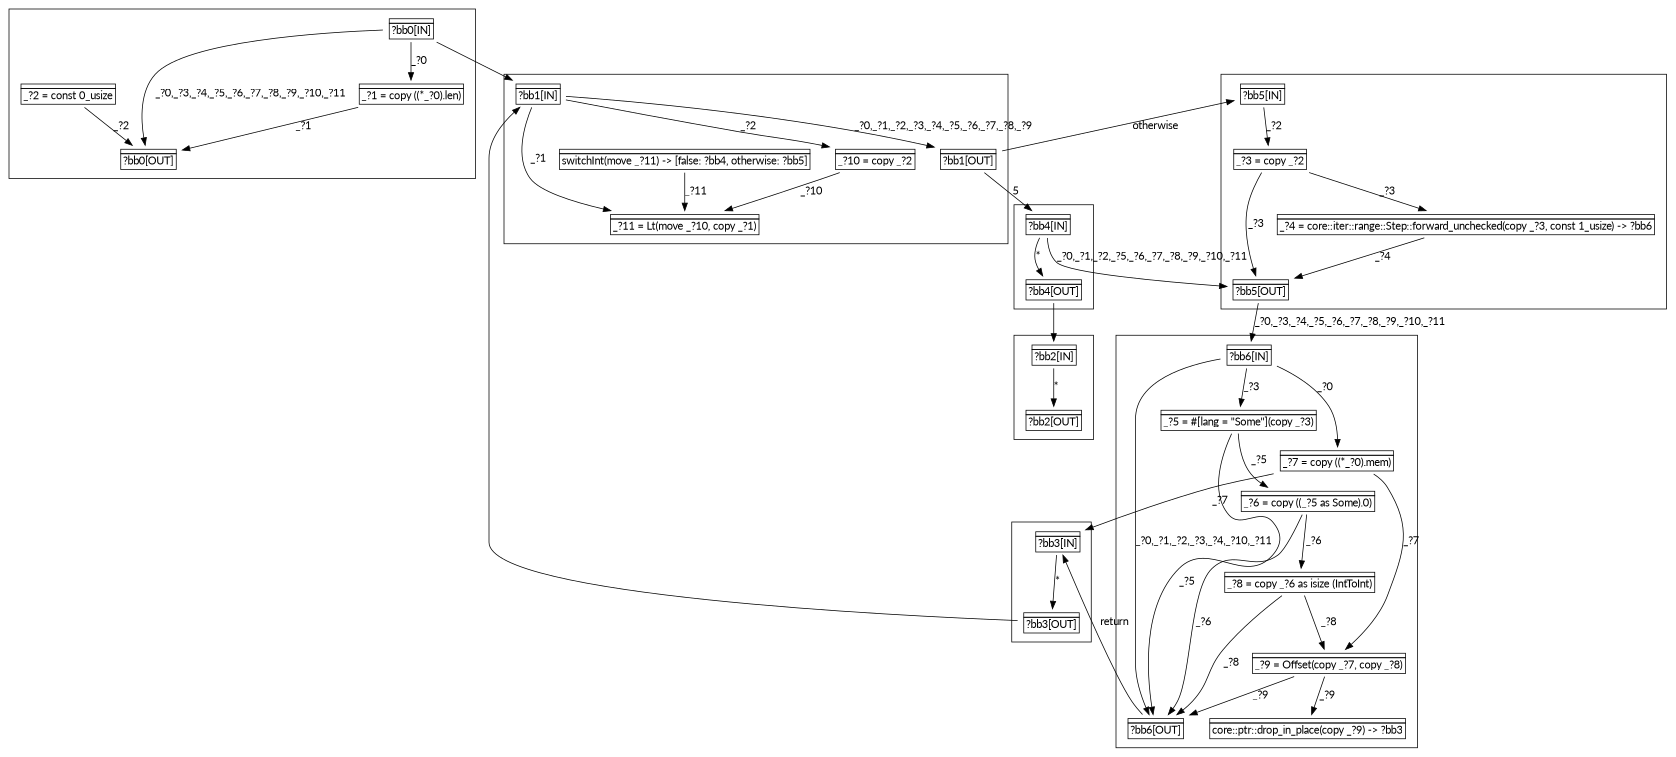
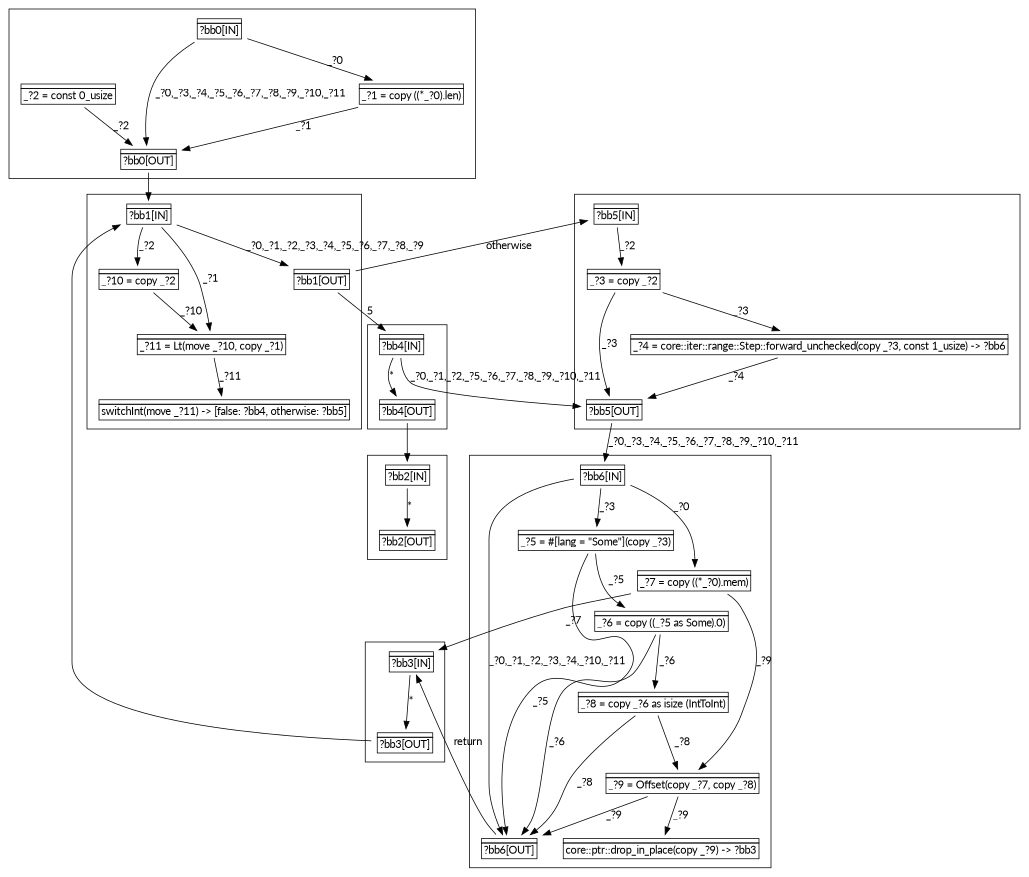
  digraph {
    compound=true
    fontname=Lato
    node [fontname=Lato shape=none]
    edge [fontname=Lato]
    n1 [label=<<table border="0" cellborder="1" cellspacing="0"><tr><td  align="center" colspan="1"></td></tr><tr><td align="left">?bb0[IN]</td></tr></table>>]
    n2 [label=<<table border="0" cellborder="1" cellspacing="0"><tr><td  align="center" colspan="1"></td></tr><tr><td align="left">?bb0[OUT]</td></tr></table>>]
    n3 [label=<<table border="0" cellborder="1" cellspacing="0"><tr><td  align="center" colspan="1"></td></tr><tr><td align="left">_?1 = copy ((*_?0).len)</td></tr></table>>]
    n4 [label=<<table border="0" cellborder="1" cellspacing="0"><tr><td  align="center" colspan="1"></td></tr><tr><td align="left">_?2 = const 0_usize</td></tr></table>>]
    n5 [label=<<table border="0" cellborder="1" cellspacing="0"><tr><td  align="center" colspan="1"></td></tr><tr><td align="left">?bb1[IN]</td></tr></table>>]
    n6 [label=<<table border="0" cellborder="1" cellspacing="0"><tr><td  align="center" colspan="1"></td></tr><tr><td align="left">?bb1[OUT]</td></tr></table>>]
    n7 [label=<<table border="0" cellborder="1" cellspacing="0"><tr><td  align="center" colspan="1"></td></tr><tr><td align="left">_?10 = copy _?2</td></tr></table>>]
    n8 [label=<<table border="0" cellborder="1" cellspacing="0"><tr><td  align="center" colspan="1"></td></tr><tr><td align="left">_?11 = Lt(move _?10, copy _?1)</td></tr></table>>]
    n9 [label=<<table border="0" cellborder="1" cellspacing="0"><tr><td  align="center" colspan="1"></td></tr><tr><td align="left">switchInt(move _?11) -&gt; [false: ?bb4, otherwise: ?bb5]</td></tr></table>>]
    n10 [label=<<table border="0" cellborder="1" cellspacing="0"><tr><td  align="center" colspan="1"></td></tr><tr><td align="left">?bb2[IN]</td></tr></table>>]
    n11 [label=<<table border="0" cellborder="1" cellspacing="0"><tr><td  align="center" colspan="1"></td></tr><tr><td align="left">?bb2[OUT]</td></tr></table>>]
    n12 [label=<<table border="0" cellborder="1" cellspacing="0"><tr><td  align="center" colspan="1"></td></tr><tr><td align="left">?bb3[IN]</td></tr></table>>]
    n13 [label=<<table border="0" cellborder="1" cellspacing="0"><tr><td  align="center" colspan="1"></td></tr><tr><td align="left">?bb3[OUT]</td></tr></table>>]
    n14 [label=<<table border="0" cellborder="1" cellspacing="0"><tr><td  align="center" colspan="1"></td></tr><tr><td align="left">?bb4[IN]</td></tr></table>>]
    n15 [label=<<table border="0" cellborder="1" cellspacing="0"><tr><td  align="center" colspan="1"></td></tr><tr><td align="left">?bb4[OUT]</td></tr></table>>]
    n16 [label=<<table border="0" cellborder="1" cellspacing="0"><tr><td  align="center" colspan="1"></td></tr><tr><td align="left">?bb5[IN]</td></tr></table>>]
    n17 [label=<<table border="0" cellborder="1" cellspacing="0"><tr><td  align="center" colspan="1"></td></tr><tr><td align="left">?bb5[OUT]</td></tr></table>>]
    n18 [label=<<table border="0" cellborder="1" cellspacing="0"><tr><td  align="center" colspan="1"></td></tr><tr><td align="left">_?3 = copy _?2</td></tr></table>>]
    n19 [label=<<table border="0" cellborder="1" cellspacing="0"><tr><td  align="center" colspan="1"></td></tr><tr><td align="left">_?4 = core::iter::range::Step::forward_unchecked(copy _?3, const 1_usize) -&gt; ?bb6</td></tr></table>>]
    n20 [label=<<table border="0" cellborder="1" cellspacing="0"><tr><td  align="center" colspan="1"></td></tr><tr><td align="left">?bb6[IN]</td></tr></table>>]
    n21 [label=<<table border="0" cellborder="1" cellspacing="0"><tr><td  align="center" colspan="1"></td></tr><tr><td align="left">?bb6[OUT]</td></tr></table>>]
    n22 [label=<<table border="0" cellborder="1" cellspacing="0"><tr><td  align="center" colspan="1"></td></tr><tr><td align="left">_?5 = #[lang = &quot;Some&quot;](copy _?3)</td></tr></table>>]
    n23 [label=<<table border="0" cellborder="1" cellspacing="0"><tr><td  align="center" colspan="1"></td></tr><tr><td align="left">_?7 = copy ((*_?0).mem)</td></tr></table>>]
    n24 [label=<<table border="0" cellborder="1" cellspacing="0"><tr><td  align="center" colspan="1"></td></tr><tr><td align="left">_?6 = copy ((_?5 as Some).0)</td></tr></table>>]
    n25 [label=<<table border="0" cellborder="1" cellspacing="0"><tr><td  align="center" colspan="1"></td></tr><tr><td align="left">_?8 = copy _?6 as isize (IntToInt)</td></tr></table>>]
    n26 [label=<<table border="0" cellborder="1" cellspacing="0"><tr><td  align="center" colspan="1"></td></tr><tr><td align="left">_?9 = Offset(copy _?7, copy _?8)</td></tr></table>>]
    n27 [label=<<table border="0" cellborder="1" cellspacing="0"><tr><td  align="center" colspan="1"></td></tr><tr><td align="left">core::ptr::drop_in_place(copy _?9) -&gt; ?bb3</td></tr></table>>]
    subgraph cluster_1 {
      n1
      n2
      n3
      n4
    }
    subgraph cluster_2 {
      n5
      n6
      n7
      n8
      n9
    }
    subgraph cluster_3 {
      n10
      n11
    }
    subgraph cluster_4 {
      n12
      n13
    }
    subgraph cluster_5 {
      n14
      n15
    }
    subgraph cluster_6 {
      n16
      n17
      n18
      n19
    }
    subgraph cluster_7 {
      n20
      n21
      n22
      n23
      n24
      n25
      n26
      n27
    }
    n1 -> n2 [label="_?0,_?3,_?4,_?5,_?6,_?7,_?8,_?9,_?10,_?11"]
    n1 -> n3 [label="_?0"]
-   n1 -> n5
+   n2 -> n5
    n3 -> n2 [label="_?1"]
    n4 -> n2 [label="_?2"]
    n5 -> n6 [label="_?0,_?1,_?2,_?3,_?4,_?5,_?6,_?7,_?8,_?9"]
    n5 -> n7 [label="_?2"]
    n5 -> n8 [label="_?1"]
    n6 -> n14 [label=5]
    n6 -> n16 [label=otherwise]
    n7 -> n8 [label="_?10"]
-   n9 -> n8 [label="_?11"]
+   n8 -> n9 [label="_?11"]
    n10 -> n11 [label="*"]
    n12 -> n13 [label="*"]
    n13 -> n5
    n14 -> n15 [label="*"]
    n14 -> n17 [label="_?0,_?1,_?2,_?5,_?6,_?7,_?8,_?9,_?10,_?11"]
    n15 -> n10
    n16 -> n18 [label="_?2"]
    n17 -> n20 [label="_?0,_?3,_?4,_?5,_?6,_?7,_?8,_?9,_?10,_?11"]
    n18 -> n17 [label="_?3"]
    n18 -> n19 [label="_?3"]
    n19 -> n17 [label="_?4"]
    n20 -> n21 [label="_?0,_?1,_?2,_?3,_?4,_?10,_?11"]
    n20 -> n22 [label="_?3"]
    n20 -> n23 [label="_?0"]
    n21 -> n12 [label=return]
    n22 -> n21 [label="_?5"]
    n22 -> n24 [label="_?5"]
    n23 -> n12 [label="_?7"]
-   n23 -> n26 [label="_?7"]
+   n23 -> n26 [label="_?9"]
    n24 -> n21 [label="_?6"]
    n24 -> n25 [label="_?6"]
    n25 -> n21 [label="_?8"]
    n25 -> n26 [label="_?8"]
    n26 -> n21 [label="_?9"]
    n26 -> n27 [label="_?9"]
  }
